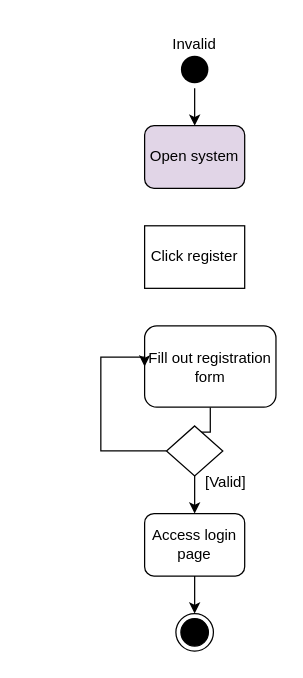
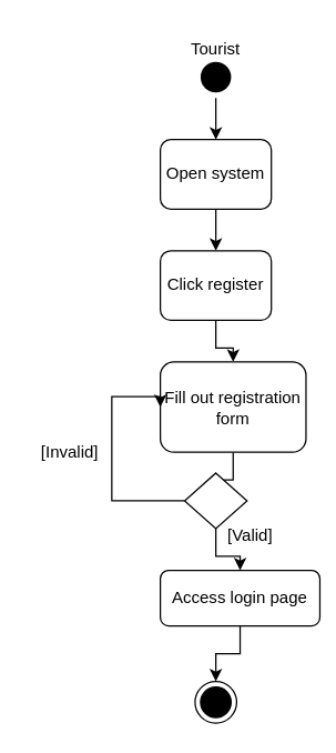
  <mxCell id="0" />
  <mxCell id="1" parent="0" />
  <mxCell id="2" style="edgeStyle=orthogonalEdgeStyle;rounded=0;orthogonalLoop=1;jettySize=auto;html=1;entryX=0.5;entryY=0;entryDx=0;entryDy=0;" edge="1" parent="1" source="3" target="7"><mxGeometry relative="1" as="geometry" /></mxCell>
  <mxCell id="3" value="" style="ellipse;html=1;shape=startState;fillColor=#000000;strokeColor=none;" vertex="1" parent="1"><mxGeometry x="140" y="40" width="30" height="30" as="geometry" /></mxCell>
  <mxCell id="4" value="" style="edgeStyle=orthogonalEdgeStyle;html=1;verticalAlign=bottom;endArrow=open;endSize=8;strokeColor=none;rounded=0;" edge="1" source="3" parent="1"><mxGeometry relative="1" as="geometry"><mxPoint x="185" y="130" as="targetPoint" /></mxGeometry></mxCell>
- <mxCell id="5" value="Invalid" style="text;html=1;align=center;verticalAlign=middle;whiteSpace=wrap;rounded=0;" vertex="1" parent="1"><mxGeometry x="125" y="20" width="60" height="30" as="geometry" /></mxCell>
- <mxCell id="7" value="Open system" style="rounded=1;whiteSpace=wrap;html=1;fillColor=#e1d5e7;" vertex="1" parent="1"><mxGeometry x="115" y="100" width="80" height="50" as="geometry" /></mxCell>
- <mxCell id="9" value="Click register" style="whiteSpace=wrap;html=1;rounded=0;" vertex="1" parent="1"><mxGeometry x="115" y="180" width="80" height="50" as="geometry" /></mxCell>
+ <mxCell id="5" value="Tourist" style="text;html=1;align=center;verticalAlign=middle;whiteSpace=wrap;rounded=0;" vertex="1" parent="1"><mxGeometry x="125" y="20" width="60" height="30" as="geometry" /></mxCell>
+ <mxCell id="6" style="edgeStyle=orthogonalEdgeStyle;rounded=0;orthogonalLoop=1;jettySize=auto;html=1;entryX=0.5;entryY=0;entryDx=0;entryDy=0;" edge="1" parent="1" source="7" target="9"><mxGeometry relative="1" as="geometry" /></mxCell>
+ <mxCell id="7" value="Open system" style="rounded=1;whiteSpace=wrap;html=1;" vertex="1" parent="1"><mxGeometry x="115" y="100" width="80" height="50" as="geometry" /></mxCell>
+ <mxCell id="8" style="edgeStyle=orthogonalEdgeStyle;rounded=0;orthogonalLoop=1;jettySize=auto;html=1;entryX=0.5;entryY=0;entryDx=0;entryDy=0;" edge="1" parent="1" source="9" target="11"><mxGeometry relative="1" as="geometry" /></mxCell>
+ <mxCell id="9" value="Click register" style="rounded=1;whiteSpace=wrap;html=1;" vertex="1" parent="1"><mxGeometry x="115" y="180" width="80" height="50" as="geometry" /></mxCell>
  <mxCell id="10" style="edgeStyle=orthogonalEdgeStyle;rounded=0;orthogonalLoop=1;jettySize=auto;html=1;entryX=0.5;entryY=0;entryDx=0;entryDy=0;" edge="1" parent="1" source="11" target="14"><mxGeometry relative="1" as="geometry" /></mxCell>
  <mxCell id="11" value="Fill out registration form" style="rounded=1;whiteSpace=wrap;html=1;" vertex="1" parent="1"><mxGeometry x="115" y="260" width="105" height="65" as="geometry" /></mxCell>
  <mxCell id="12" style="edgeStyle=orthogonalEdgeStyle;rounded=0;orthogonalLoop=1;jettySize=auto;html=1;entryX=0.5;entryY=0;entryDx=0;entryDy=0;" edge="1" parent="1" source="14" target="16"><mxGeometry relative="1" as="geometry" /></mxCell>
  <mxCell id="13" style="edgeStyle=orthogonalEdgeStyle;rounded=0;orthogonalLoop=1;jettySize=auto;html=1;entryX=0;entryY=0.5;entryDx=0;entryDy=0;" edge="1" parent="1" source="14" target="11"><mxGeometry relative="1" as="geometry"><Array as="points"><mxPoint x="80" y="360" /><mxPoint x="80" y="285" /></Array></mxGeometry></mxCell>
  <mxCell id="14" value="" style="rhombus;whiteSpace=wrap;html=1;" vertex="1" parent="1"><mxGeometry x="132.5" y="340" width="45" height="40" as="geometry" /></mxCell>
  <mxCell id="15" style="edgeStyle=orthogonalEdgeStyle;rounded=0;orthogonalLoop=1;jettySize=auto;html=1;" edge="1" parent="1" source="16" target="19"><mxGeometry relative="1" as="geometry" /></mxCell>
- <mxCell id="16" value="Access login page" style="rounded=1;whiteSpace=wrap;html=1;" vertex="1" parent="1"><mxGeometry x="115" y="410" width="80" height="50" as="geometry" /></mxCell>
+ <mxCell id="16" value="Access login page" style="rounded=1;whiteSpace=wrap;html=1;" vertex="1" parent="1"><mxGeometry x="115" y="410" width="115" height="40" as="geometry" /></mxCell>
  <mxCell id="17" value="[Valid]" style="text;html=1;align=center;verticalAlign=middle;whiteSpace=wrap;rounded=0;" vertex="1" parent="1"><mxGeometry x="150" y="370" width="60" height="30" as="geometry" /></mxCell>
+ <mxCell id="18" value="[Invalid]" style="text;html=1;align=center;verticalAlign=middle;whiteSpace=wrap;rounded=0;" vertex="1" parent="1"><mxGeometry x="20" y="310" width="60" height="30" as="geometry" /></mxCell>
  <mxCell id="19" value="" style="ellipse;html=1;shape=endState;fillColor=#000000;strokeColor=light-dark(#000000, #ff9090);" vertex="1" parent="1"><mxGeometry x="140" y="490" width="30" height="30" as="geometry" /></mxCell>
